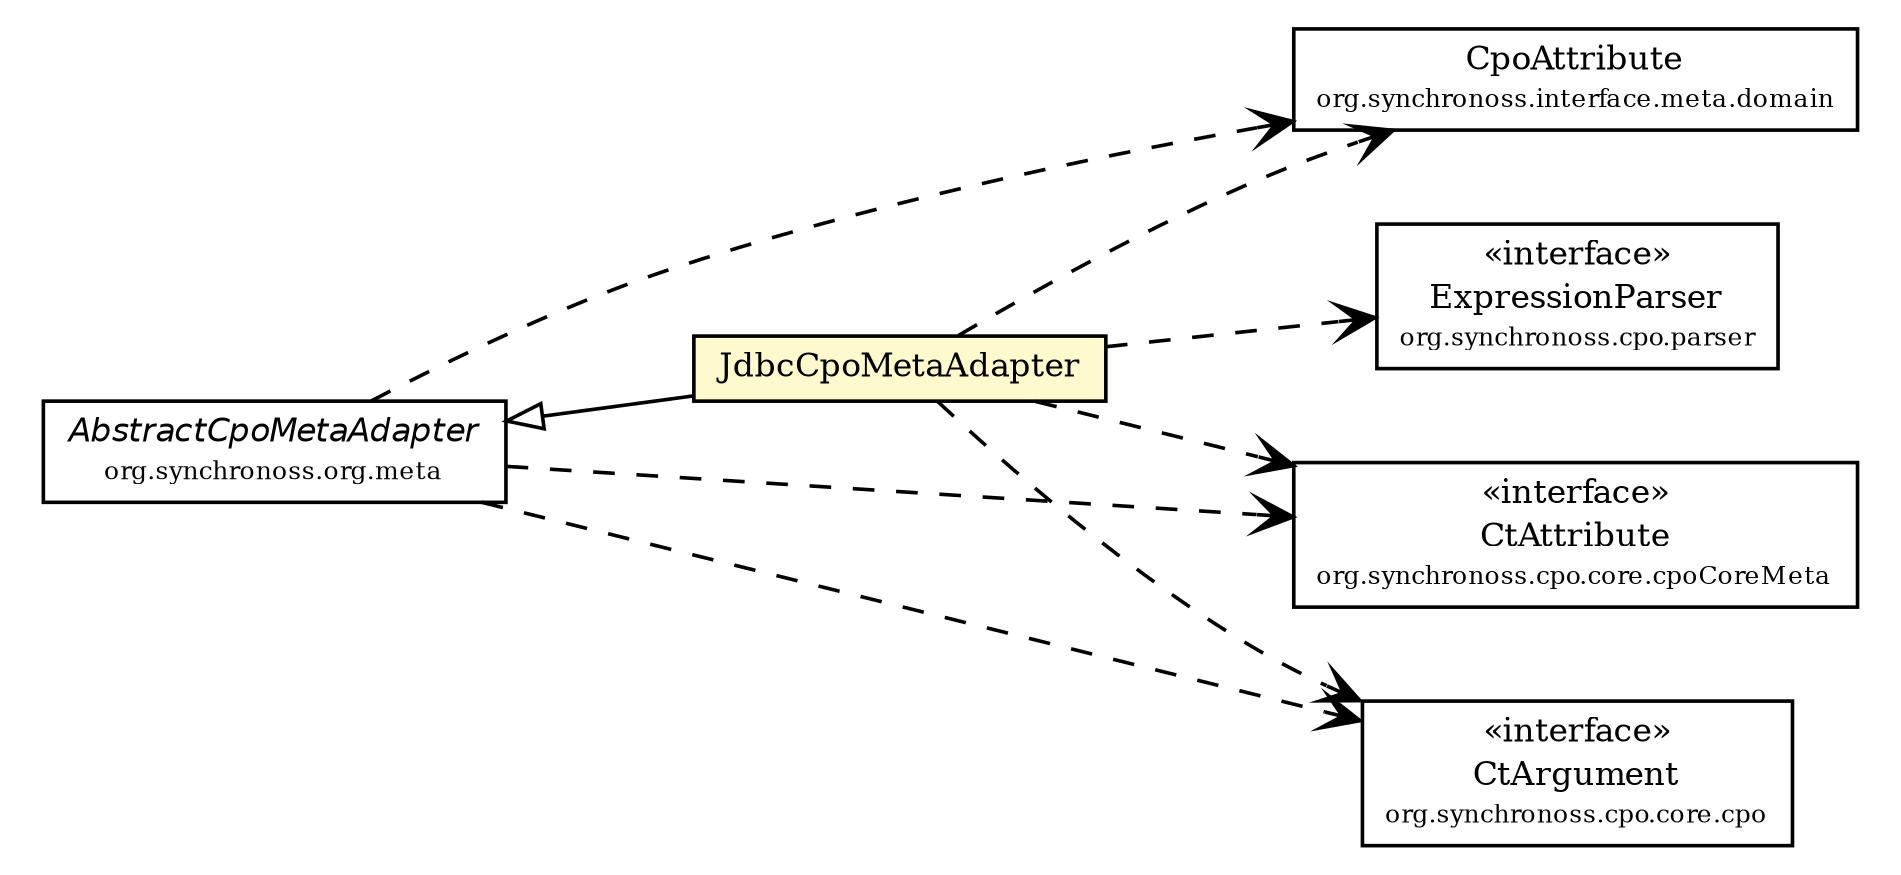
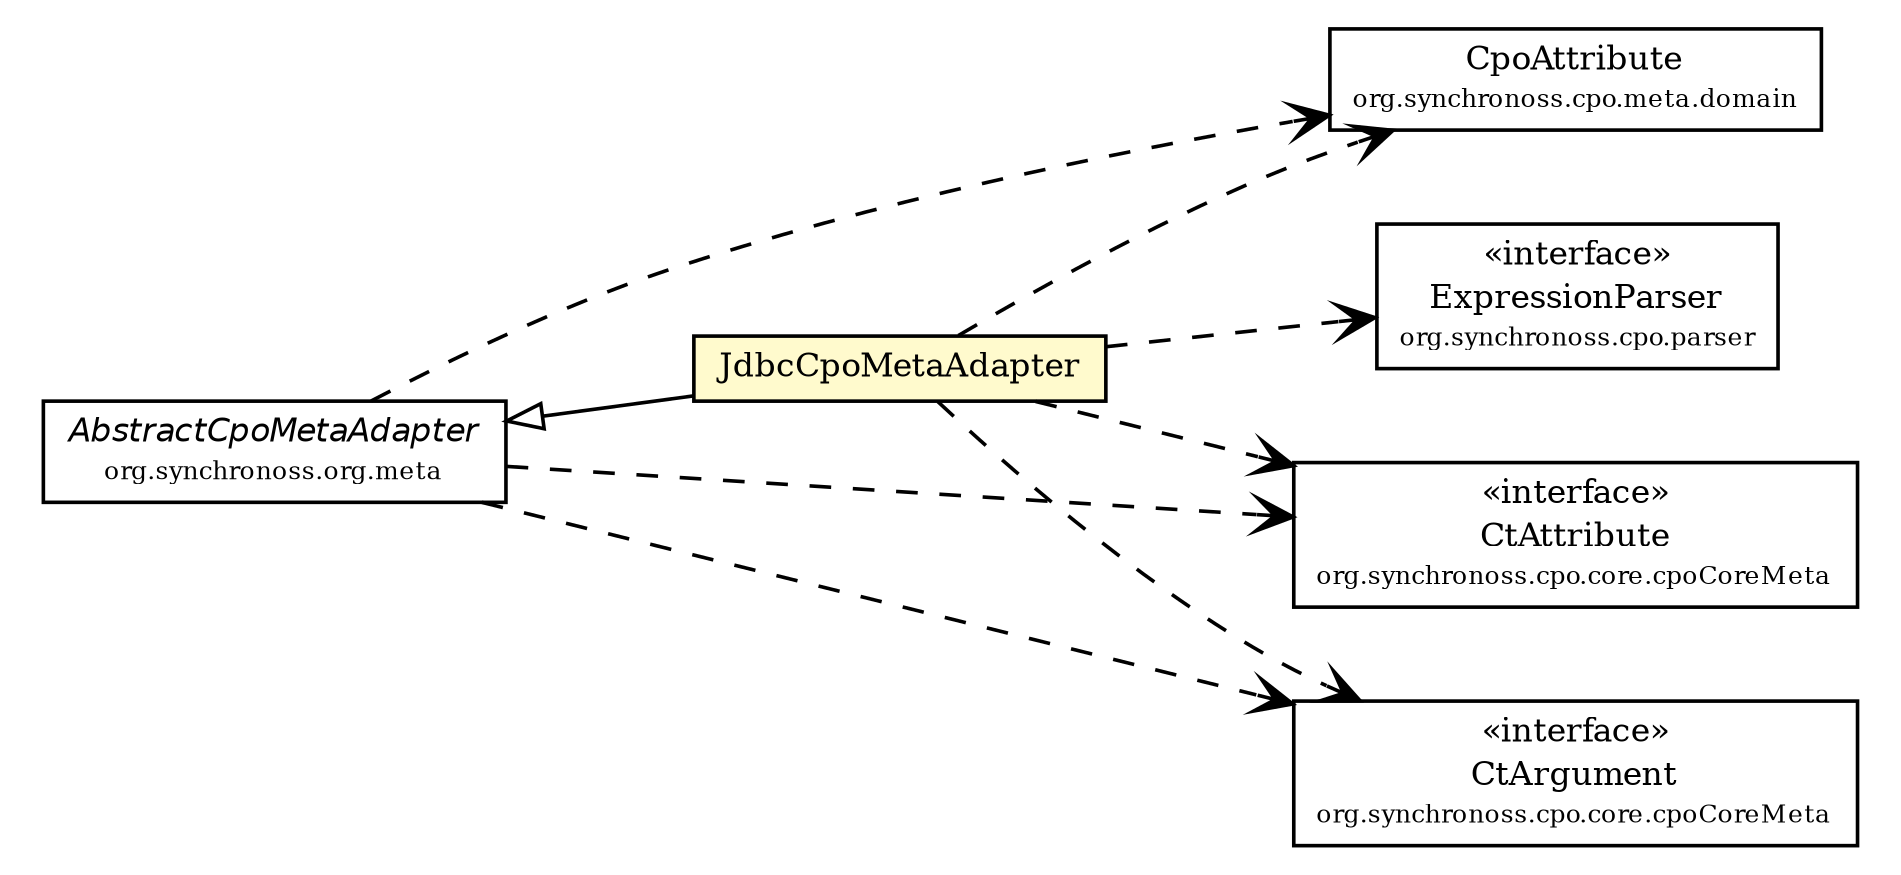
  digraph {
    fontname="DejaVu Serif"
    rankdir=LR
    node [fontcolor=black fontname="DejaVu Serif" fontsize=9.0 shape=plaintext]
    edge [arrowhead=open color=black fontcolor=black fontname="DejaVu Serif" fontsize=10.0 headport=p labelfontname=Helvetica labelfontsize=10 style=dashed tailport=p]
    n1 [label=<<table border="0" cellborder="1" cellspacing="0" cellpadding="2" port="p" href="../../parser/ExpressionParser.html"> 		<tr><td><table border="0" cellspacing="0" cellpadding="1"> 			<tr><td> &laquo;interface&raquo; </td></tr> 			<tr><td> ExpressionParser </td></tr> 			<tr><td><font point-size="7.0"> org.synchronoss.cpo.parser </font></td></tr> 		</table></td></tr> 		</table>>]
    n2 [label=<<table border="0" cellborder="1" cellspacing="0" cellpadding="2" port="p" href="../../meta/AbstractCpoMetaAdapter.html"> 		<tr><td><table border="0" cellspacing="0" cellpadding="1"> 			<tr><td><font face="Helvetica-Oblique"> AbstractCpoMetaAdapter </font></td></tr> 			<tr><td><font point-size="7.0"> org.synchronoss.org.meta </font></td></tr> 		</table></td></tr> 		</table>>]
-   n3 [label=<<table border="0" cellborder="1" cellspacing="0" cellpadding="2" port="p" href="../../meta/domain/CpoAttribute.html"> 		<tr><td><table border="0" cellspacing="0" cellpadding="1"> 			<tr><td> CpoAttribute </td></tr> 			<tr><td><font point-size="7.0"> org.synchronoss.interface.meta.domain </font></td></tr> 		</table></td></tr> 		</table>>]
+   n3 [label=<<table border="0" cellborder="1" cellspacing="0" cellpadding="2" port="p" href="../../meta/domain/CpoAttribute.html"> 		<tr><td><table border="0" cellspacing="0" cellpadding="1"> 			<tr><td> CpoAttribute </td></tr> 			<tr><td><font point-size="7.0"> org.synchronoss.cpo.meta.domain </font></td></tr> 		</table></td></tr> 		</table>>]
    n4 [label=<<table border="0" cellborder="1" cellspacing="0" cellpadding="2" port="p" href="../../core/cpoCoreMeta/CtAttribute.html"> 		<tr><td><table border="0" cellspacing="0" cellpadding="1"> 			<tr><td> &laquo;interface&raquo; </td></tr> 			<tr><td> CtAttribute </td></tr> 			<tr><td><font point-size="7.0"> org.synchronoss.cpo.core.cpoCoreMeta </font></td></tr> 		</table></td></tr> 		</table>>]
-   n5 [label=<<table border="0" cellborder="1" cellspacing="0" cellpadding="2" port="p" href="../../core/cpoCoreMeta/CtArgument.html"> 		<tr><td><table border="0" cellspacing="0" cellpadding="1"> 			<tr><td> &laquo;interface&raquo; </td></tr> 			<tr><td> CtArgument </td></tr> 			<tr><td><font point-size="7.0"> org.synchronoss.cpo.core.cpo </font></td></tr> 		</table></td></tr> 		</table>>]
+   n5 [label=<<table border="0" cellborder="1" cellspacing="0" cellpadding="2" port="p" href="../../core/cpoCoreMeta/CtArgument.html"> 		<tr><td><table border="0" cellspacing="0" cellpadding="1"> 			<tr><td> &laquo;interface&raquo; </td></tr> 			<tr><td> CtArgument </td></tr> 			<tr><td><font point-size="7.0"> org.synchronoss.cpo.core.cpoCoreMeta </font></td></tr> 		</table></td></tr> 		</table>>]
    n6 [label=<<table border="0" cellborder="1" cellspacing="0" cellpadding="2" port="p" bgcolor="lemonChiffon" href="./JdbcCpoMetaAdapter.html"> 		<tr><td><table border="0" cellspacing="0" cellpadding="1"> 			<tr><td> JdbcCpoMetaAdapter </td></tr> 		</table></td></tr> 		</table>>]
    n2 -> n3
    n2 -> n4
    n2 -> n5
    n2 -> n6 [arrowtail=empty dir=back fontsize=10 arrowhead="" color="" fontcolor="" style=""]
    n6 -> n1
    n6 -> n3
    n6 -> n4
    n6 -> n5
  }
